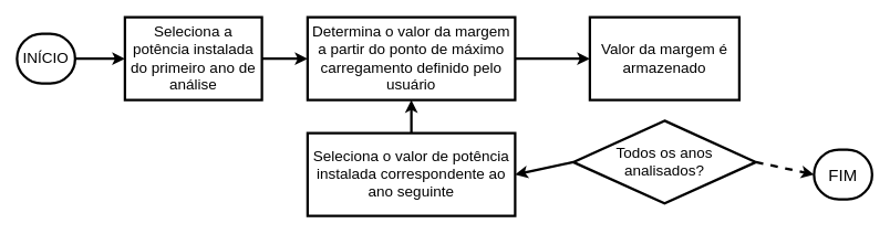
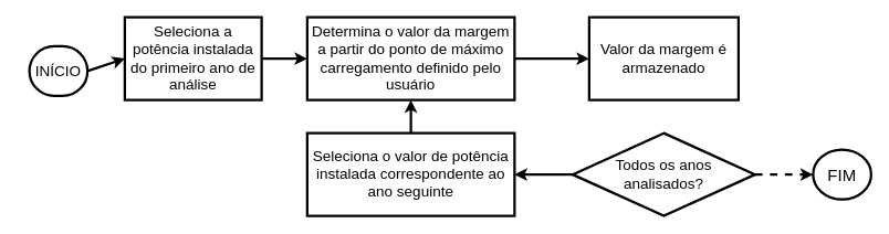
  <mxCell id="0" />
  <mxCell id="1" parent="0" />
  <mxCell id="2" style="edgeStyle=none;html=1;exitX=1;exitY=0.5;exitDx=0;exitDy=0;entryX=0;entryY=0.5;entryDx=0;entryDy=0;strokeWidth=3;" parent="1" source="3" target="5" edge="1"><mxGeometry relative="1" as="geometry" /></mxCell>
- <mxCell id="3" value="&lt;font style=&quot;font-size: 18px;&quot;&gt;INÍCIO&lt;/font&gt;" style="rounded=1;whiteSpace=wrap;html=1;arcSize=50;strokeWidth=3;fontSize=14;" parent="1" vertex="1"><mxGeometry x="20" y="40" width="70" height="60" as="geometry" /></mxCell>
+ <mxCell id="3" value="&lt;font style=&quot;font-size: 18px;&quot;&gt;INÍCIO&lt;/font&gt;" style="rounded=1;whiteSpace=wrap;html=1;arcSize=50;strokeWidth=3;fontSize=14;" parent="1" vertex="1"><mxGeometry x="35" y="55" width="70" height="60" as="geometry" /></mxCell>
  <mxCell id="4" value="" style="edgeStyle=none;html=1;strokeWidth=3;" parent="1" source="5" target="11" edge="1"><mxGeometry relative="1" as="geometry" /></mxCell>
  <mxCell id="5" value="&lt;span style=&quot;font-size: 18px;&quot;&gt;Seleciona a potência instalada do primeiro ano de análise&lt;/span&gt;" style="rounded=0;whiteSpace=wrap;html=1;strokeWidth=3;fontSize=14;" parent="1" vertex="1"><mxGeometry x="150" y="20" width="165" height="100" as="geometry" /></mxCell>
  <mxCell id="6" style="edgeStyle=none;html=1;exitX=1;exitY=0.5;exitDx=0;exitDy=0;entryX=0;entryY=0.5;entryDx=0;entryDy=0;strokeWidth=3;dashed=1;" parent="1" source="8" target="9" edge="1"><mxGeometry relative="1" as="geometry" /></mxCell>
  <mxCell id="7" style="edgeStyle=none;html=1;exitX=0;exitY=0.5;exitDx=0;exitDy=0;entryX=1;entryY=0.5;entryDx=0;entryDy=0;strokeWidth=3;" parent="1" source="8" target="13" edge="1"><mxGeometry relative="1" as="geometry" /></mxCell>
- <mxCell id="8" value="&lt;font style=&quot;font-size: 18px;&quot;&gt;Todos os anos&lt;br&gt;analisados?&lt;/font&gt;" style="rhombus;whiteSpace=wrap;html=1;strokeWidth=3;fontSize=14;" parent="1" vertex="1"><mxGeometry x="690" y="145" width="220" height="100" as="geometry" /></mxCell>
- <mxCell id="9" value="&lt;font style=&quot;font-size: 20px;&quot;&gt;FIM&lt;/font&gt;" style="rounded=1;whiteSpace=wrap;html=1;arcSize=50;strokeWidth=3;fontSize=14;" parent="1" vertex="1"><mxGeometry x="980" y="180" width="70" height="60" as="geometry" /></mxCell>
+ <mxCell id="8" value="&lt;font style=&quot;font-size: 18px;&quot;&gt;Todos os anos&lt;br&gt;analisados?&lt;/font&gt;" style="rhombus;whiteSpace=wrap;html=1;strokeWidth=3;fontSize=14;" parent="1" vertex="1"><mxGeometry x="690" y="160" width="220" height="100" as="geometry" /></mxCell>
+ <mxCell id="9" value="&lt;font style=&quot;font-size: 20px;&quot;&gt;FIM&lt;/font&gt;" style="ellipse;whiteSpace=wrap;html=1;arcSize=50;strokeWidth=3;fontSize=14;" parent="1" vertex="1"><mxGeometry x="980" y="180" width="70" height="60" as="geometry" /></mxCell>
  <mxCell id="10" value="" style="edgeStyle=none;html=1;strokeWidth=3;" parent="1" source="11" target="14" edge="1"><mxGeometry relative="1" as="geometry" /></mxCell>
  <mxCell id="11" value="&lt;font style=&quot;font-size: 18px;&quot;&gt;Determina o valor da margem a partir do ponto de máximo carregamento&amp;nbsp;definido pelo usuário&lt;/font&gt;" style="rounded=0;whiteSpace=wrap;html=1;strokeWidth=3;fontSize=14;" parent="1" vertex="1"><mxGeometry x="370" y="20" width="250" height="100" as="geometry" /></mxCell>
  <mxCell id="12" value="" style="edgeStyle=none;html=1;strokeWidth=3;" parent="1" source="13" target="11" edge="1"><mxGeometry relative="1" as="geometry" /></mxCell>
  <mxCell id="13" value="&lt;font style=&quot;font-size: 18px;&quot;&gt;Seleciona o valor de potência instalada correspondente ao ano seguinte&lt;/font&gt;" style="rounded=0;whiteSpace=wrap;html=1;strokeWidth=3;fontSize=14;" parent="1" vertex="1"><mxGeometry x="370" y="160" width="250" height="100" as="geometry" /></mxCell>
  <mxCell id="14" value="&lt;span style=&quot;font-size: 18px;&quot;&gt;Valor da margem é armazenado&lt;/span&gt;" style="rounded=0;whiteSpace=wrap;html=1;strokeWidth=3;fontSize=14;" parent="1" vertex="1"><mxGeometry x="710" y="20" width="180" height="100" as="geometry" /></mxCell>
